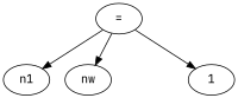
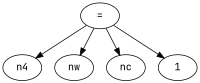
  digraph {
    fontname="JetBrains Mono"
    ordering=out
    node [fontname="JetBrains Mono"]
    edge [fontname="JetBrains Mono"]
    n1 [label="="]
-   n2 [label=n1]
+   n2 [label=n4]
    n3 [label=nw]
+   n4 [label=nc]
    n5 [label=1]
    n1 -> n2
    n1 -> n3
+   n1 -> n4
    n1 -> n5
  }
